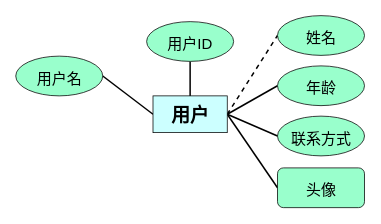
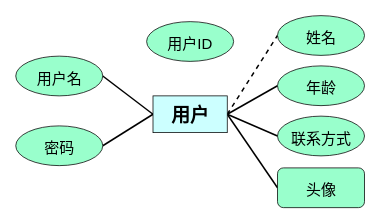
  <mxCell id="0" />
  <mxCell id="1" parent="0" />
- <mxCell id="2" value="" style="endArrow=none;html=1;fontSize=25;fontColor=#000000;strokeWidth=2;strokeColor=#000000;exitX=0.5;exitY=0;exitDx=0;exitDy=0;entryX=0.5;entryY=1;entryDx=0;entryDy=0;" edge="1" parent="1" source="9" target="10"><mxGeometry width="50" height="50" relative="1" as="geometry"><mxPoint x="252.5" y="118" as="sourcePoint" /><mxPoint x="253.5" y="83" as="targetPoint" /></mxGeometry></mxCell>
  <mxCell id="3" value="" style="endArrow=none;html=1;fontSize=25;fontColor=#000000;strokeWidth=2;strokeColor=#000000;exitX=0;exitY=0.5;exitDx=0;exitDy=0;entryX=1;entryY=0.5;entryDx=0;entryDy=0;" edge="1" parent="1" source="11" target="9"><mxGeometry width="50" height="50" relative="1" as="geometry"><mxPoint x="283.5" y="-52" as="sourcePoint" /><mxPoint x="283.5" y="-110" as="targetPoint" /></mxGeometry></mxCell>
  <mxCell id="4" value="" style="endArrow=none;html=1;fontSize=25;fontColor=#000000;strokeWidth=2;strokeColor=#000000;exitX=0;exitY=0.5;exitDx=0;exitDy=0;entryX=1;entryY=0.5;entryDx=0;entryDy=0;" edge="1" parent="1" source="12" target="9"><mxGeometry width="50" height="50" relative="1" as="geometry"><mxPoint x="287.5" y="-52" as="sourcePoint" /><mxPoint x="287.5" y="-110" as="targetPoint" /></mxGeometry></mxCell>
  <mxCell id="5" value="" style="endArrow=none;html=1;fontSize=25;fontColor=#000000;strokeWidth=2;strokeColor=#000000;entryX=0;entryY=0.5;entryDx=0;entryDy=0;exitX=1;exitY=0.5;exitDx=0;exitDy=0;dashed=1;" edge="1" parent="1" source="9" target="13"><mxGeometry width="50" height="50" relative="1" as="geometry"><mxPoint x="283.5" y="-108" as="sourcePoint" /><mxPoint x="283.5" y="-166" as="targetPoint" /></mxGeometry></mxCell>
  <mxCell id="6" value="" style="endArrow=none;html=1;fontSize=25;fontColor=#000000;strokeWidth=2;strokeColor=#000000;exitX=0;exitY=0.5;exitDx=0;exitDy=0;entryX=1;entryY=0.5;entryDx=0;entryDy=0;" edge="1" parent="1" source="14" target="9"><mxGeometry width="50" height="50" relative="1" as="geometry"><mxPoint x="369.5" y="246.5" as="sourcePoint" /><mxPoint x="283" y="-167" as="targetPoint" /></mxGeometry></mxCell>
+ <mxCell id="7" value="" style="endArrow=none;html=1;fontSize=25;fontColor=#000000;strokeWidth=2;strokeColor=#000000;entryX=0;entryY=0.5;entryDx=0;entryDy=0;exitX=1;exitY=0.5;exitDx=0;exitDy=0;" edge="1" parent="1" source="15" target="9"><mxGeometry width="50" height="50" relative="1" as="geometry"><mxPoint x="141.5" y="-69" as="sourcePoint" /><mxPoint x="197.5" y="-100" as="targetPoint" /></mxGeometry></mxCell>
  <mxCell id="8" value="" style="endArrow=none;html=1;fontSize=25;fontColor=#000000;strokeWidth=2;strokeColor=#000000;entryX=0;entryY=0.5;entryDx=0;entryDy=0;exitX=1;exitY=0.5;exitDx=0;exitDy=0;" edge="1" parent="1" source="16" target="9"><mxGeometry width="50" height="50" relative="1" as="geometry"><mxPoint x="243.5" y="-6" as="sourcePoint" /><mxPoint x="239.5" y="-47" as="targetPoint" /></mxGeometry></mxCell>
  <mxCell id="9" value="&lt;b&gt;&lt;font style=&quot;font-size: 25px&quot;&gt;用户&lt;/font&gt;&lt;/b&gt;" style="rounded=0;whiteSpace=wrap;html=1;labelBackgroundColor=#CCFFFF;fontSize=25;fontColor=#000000;fillColor=#CCFFFF;" vertex="1" parent="1"><mxGeometry x="203.5" y="127" width="99" height="49" as="geometry" /></mxCell>
  <mxCell id="10" value="&lt;font color=&quot;#000000&quot; style=&quot;font-size: 20px&quot;&gt;用户ID&lt;/font&gt;" style="ellipse;whiteSpace=wrap;html=1;fontSize=25;fillColor=#99FFCC;" vertex="1" parent="1"><mxGeometry x="195" y="28" width="116" height="53" as="geometry" /></mxCell>
  <mxCell id="11" value="&lt;font color=&quot;#000000&quot; style=&quot;font-size: 20px&quot;&gt;联系方式&lt;/font&gt;" style="ellipse;whiteSpace=wrap;html=1;fontSize=25;fillColor=#99FFCC;" vertex="1" parent="1"><mxGeometry x="369.5" y="154" width="116" height="53" as="geometry" /></mxCell>
  <mxCell id="12" value="&lt;font color=&quot;#000000&quot; style=&quot;font-size: 20px&quot;&gt;年龄&lt;/font&gt;" style="ellipse;whiteSpace=wrap;html=1;fontSize=25;fillColor=#99FFCC;" vertex="1" parent="1"><mxGeometry x="369.5" y="87" width="116" height="53" as="geometry" /></mxCell>
  <mxCell id="13" value="&lt;font color=&quot;#000000&quot; style=&quot;font-size: 20px&quot;&gt;姓名&lt;/font&gt;" style="ellipse;whiteSpace=wrap;html=1;fontSize=25;fillColor=#99FFCC;" vertex="1" parent="1"><mxGeometry x="369.5" y="20" width="116" height="53" as="geometry" /></mxCell>
  <mxCell id="14" value="&lt;font color=&quot;#000000&quot; style=&quot;font-size: 20px&quot;&gt;头像&lt;/font&gt;" style="whiteSpace=wrap;html=1;fontSize=25;fillColor=#99FFCC;rounded=1;" vertex="1" parent="1"><mxGeometry x="369.5" y="223" width="116" height="53" as="geometry" /></mxCell>
+ <mxCell id="15" value="&lt;font color=&quot;#000000&quot; style=&quot;font-size: 20px&quot;&gt;密码&lt;/font&gt;" style="ellipse;whiteSpace=wrap;html=1;fontSize=25;fillColor=#99FFCC;" vertex="1" parent="1"><mxGeometry x="20.5" y="167" width="116" height="53" as="geometry" /></mxCell>
  <mxCell id="16" value="&lt;font color=&quot;#000000&quot; style=&quot;font-size: 20px&quot;&gt;用户名&lt;/font&gt;" style="ellipse;whiteSpace=wrap;html=1;fontSize=25;fillColor=#99FFCC;" vertex="1" parent="1"><mxGeometry x="20.5" y="74" width="116" height="53" as="geometry" /></mxCell>
